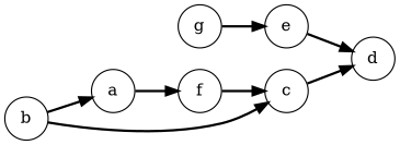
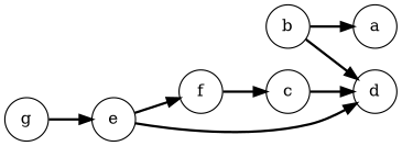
  digraph {
    rankdir=LR
    node [fillcolor=white shape=circle style=filled]
    edge [color=black dir=forward penwidth=2]
    a
    f
    b
    c
    d
    g
    e
-   a -> f
+   e -> f
    f -> c
    b -> a
-   b -> c
+   b -> d
    c -> d
    g -> e
    e -> d
  }
